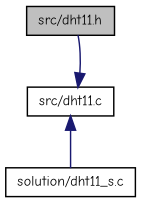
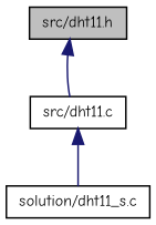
  digraph {
    fontname="Comic Neue"
    node [color=black fillcolor=white fontname="Comic Neue" fontsize=10 shape=record style=filled]
    edge [color=midnightblue dir=back fontname="Comic Neue" fontsize=10 labelfontname=Helvetica labelfontsize=10 style=solid]
    n1 [fillcolor=grey75 fontcolor=black height=0.2 label="src/dht11.h" width=0.4]
    n2 [height=0.2 label="src/dht11.c" width=0.4]
    n3 [height=0.2 label="solution/dht11_s.c" width=0.4]
-   n2 -> n1
+   n1 -> n2
    n2 -> n3
  }
